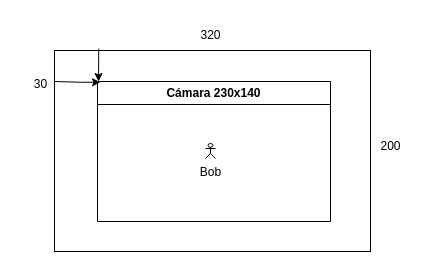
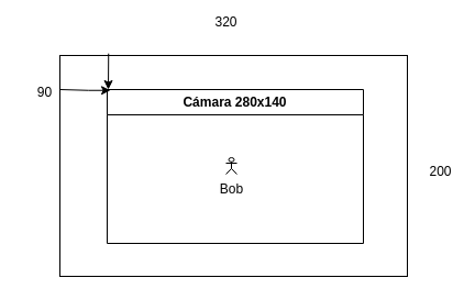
  <mxCell id="0" />
  <mxCell id="1" parent="0" />
  <mxCell id="2" value="" style="rounded=0;whiteSpace=wrap;html=1;" parent="1" vertex="1"><mxGeometry x="54" y="50" width="316" height="201" as="geometry" /></mxCell>
- <mxCell id="3" value="320" style="text;html=1;align=center;verticalAlign=middle;resizable=0;points=[];autosize=1;strokeColor=none;fillColor=none;" vertex="1" parent="1"><mxGeometry x="190" y="20" width="40" height="30" as="geometry" /></mxCell>
- <mxCell id="4" value="200" style="text;html=1;align=center;verticalAlign=middle;resizable=0;points=[];autosize=1;strokeColor=none;fillColor=none;" vertex="1" parent="1"><mxGeometry x="370" y="131" width="40" height="30" as="geometry" /></mxCell>
- <mxCell id="5" value="Cámara 230x140" style="swimlane;whiteSpace=wrap;html=1;" vertex="1" parent="1"><mxGeometry x="97" y="81" width="233" height="140" as="geometry" /></mxCell>
+ <mxCell id="3" value="320" style="text;html=1;align=center;verticalAlign=middle;resizable=0;points=[];autosize=1;strokeColor=none;fillColor=none;" vertex="1" parent="1"><mxGeometry x="185" y="5" width="40" height="30" as="geometry" /></mxCell>
+ <mxCell id="4" value="200" style="text;html=1;align=center;verticalAlign=middle;resizable=0;points=[];autosize=1;strokeColor=none;fillColor=none;" vertex="1" parent="1"><mxGeometry x="380" y="141" width="40" height="30" as="geometry" /></mxCell>
+ <mxCell id="5" value="Cámara 280x140" style="swimlane;whiteSpace=wrap;html=1;" vertex="1" parent="1"><mxGeometry x="97" y="81" width="233" height="140" as="geometry" /></mxCell>
  <mxCell id="6" value="Bob" style="shape=umlActor;verticalLabelPosition=bottom;verticalAlign=top;html=1;outlineConnect=0;" vertex="1" parent="5"><mxGeometry x="108" y="62" width="10" height="15" as="geometry" /></mxCell>
  <mxCell id="7" value="" style="endArrow=classic;html=1;rounded=0;exitX=0.14;exitY=-0.009;exitDx=0;exitDy=0;exitPerimeter=0;" edge="1" parent="1" source="2"><mxGeometry width="50" height="50" relative="1" as="geometry"><mxPoint x="210" y="131" as="sourcePoint" /><mxPoint x="98" y="81" as="targetPoint" /><Array as="points" /></mxGeometry></mxCell>
  <mxCell id="8" value="" style="endArrow=classic;html=1;rounded=0;exitX=0;exitY=0.25;exitDx=0;exitDy=0;" edge="1" parent="1"><mxGeometry width="50" height="50" relative="1" as="geometry"><mxPoint x="54" y="81" as="sourcePoint" /><mxPoint x="100" y="81.75" as="targetPoint" /><Array as="points"><mxPoint x="80" y="81.75" /></Array></mxGeometry></mxCell>
- <mxCell id="9" value="30" style="text;html=1;align=center;verticalAlign=middle;resizable=0;points=[];autosize=1;strokeColor=none;fillColor=none;" vertex="1" parent="1"><mxGeometry x="20" y="69" width="40" height="30" as="geometry" /></mxCell>
+ <mxCell id="9" value="90" style="text;html=1;align=center;verticalAlign=middle;resizable=0;points=[];autosize=1;strokeColor=none;fillColor=none;" vertex="1" parent="1"><mxGeometry x="20" y="69" width="40" height="30" as="geometry" /></mxCell>
